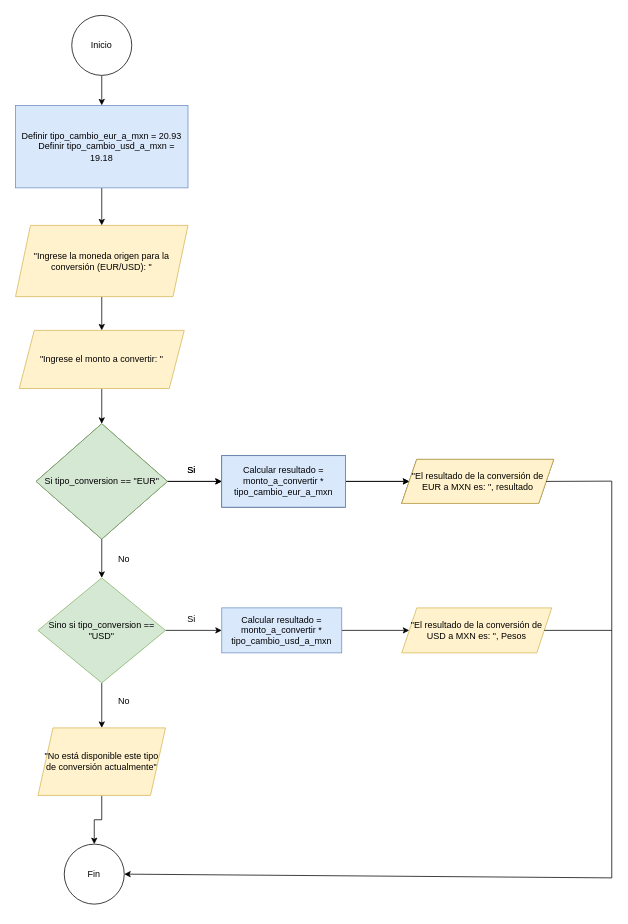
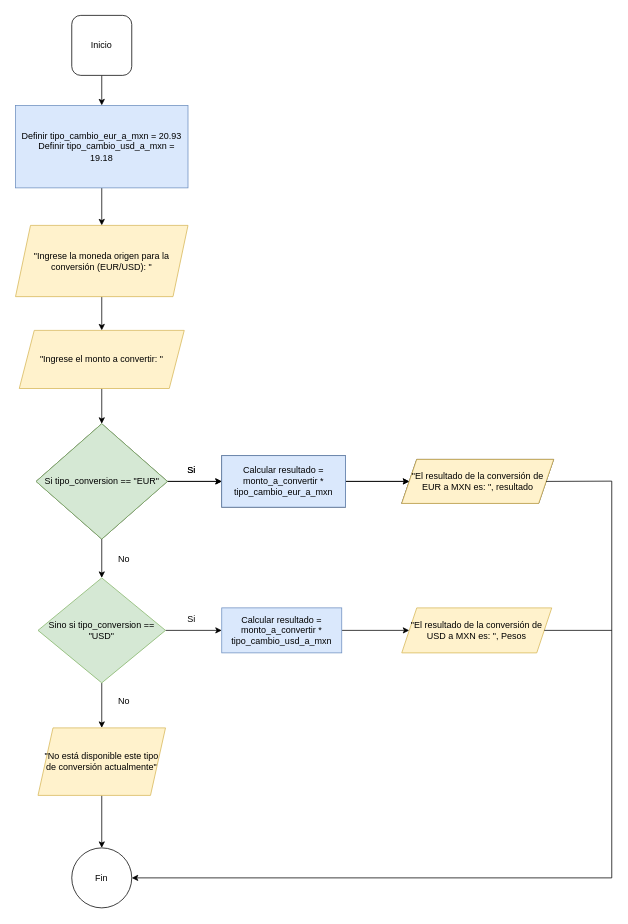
  <mxCell id="0" />
  <mxCell id="1" parent="0" />
  <mxCell id="2" value="" style="edgeStyle=orthogonalEdgeStyle;rounded=0;orthogonalLoop=1;jettySize=auto;html=1;" edge="1" parent="1" source="3" target="5"><mxGeometry relative="1" as="geometry" /></mxCell>
- <mxCell id="3" value="&lt;font style=&quot;vertical-align: inherit;&quot;&gt;&lt;font style=&quot;vertical-align: inherit;&quot;&gt;Inicio&lt;/font&gt;&lt;/font&gt;" style="ellipse;whiteSpace=wrap;html=1;aspect=fixed;" vertex="1" parent="1"><mxGeometry x="95" y="20" width="80" height="80" as="geometry" /></mxCell>
+ <mxCell id="3" value="&lt;font style=&quot;vertical-align: inherit;&quot;&gt;&lt;font style=&quot;vertical-align: inherit;&quot;&gt;Inicio&lt;/font&gt;&lt;/font&gt;" style="whiteSpace=wrap;html=1;aspect=fixed;rounded=1;" vertex="1" parent="1"><mxGeometry x="95" y="20" width="80" height="80" as="geometry" /></mxCell>
  <mxCell id="4" value="" style="edgeStyle=orthogonalEdgeStyle;rounded=0;orthogonalLoop=1;jettySize=auto;html=1;" edge="1" parent="1" source="5" target="7"><mxGeometry relative="1" as="geometry" /></mxCell>
  <mxCell id="5" value="&lt;div&gt;&lt;font style=&quot;vertical-align: inherit;&quot;&gt;&lt;font style=&quot;vertical-align: inherit;&quot;&gt;Definir tipo_cambio_eur_a_mxn = 20.93&lt;/font&gt;&lt;/font&gt;&lt;/div&gt;&lt;div&gt;&lt;font style=&quot;vertical-align: inherit;&quot;&gt;&lt;font style=&quot;vertical-align: inherit;&quot;&gt;&amp;nbsp; &amp;nbsp; Definir tipo_cambio_usd_a_mxn = 19.18&lt;/font&gt;&lt;/font&gt;&lt;/div&gt;" style="whiteSpace=wrap;html=1;fillColor=#dae8fc;strokeColor=#6c8ebf;" vertex="1" parent="1"><mxGeometry x="20" y="140" width="230" height="110" as="geometry" /></mxCell>
  <mxCell id="6" value="" style="edgeStyle=orthogonalEdgeStyle;rounded=0;orthogonalLoop=1;jettySize=auto;html=1;" edge="1" parent="1" source="7" target="9"><mxGeometry relative="1" as="geometry" /></mxCell>
  <mxCell id="7" value="&quot;Ingrese la moneda origen para la conversión (EUR/USD): &quot;" style="shape=parallelogram;perimeter=parallelogramPerimeter;whiteSpace=wrap;html=1;fixedSize=1;fillColor=#fff2cc;strokeColor=#d6b656;" vertex="1" parent="1"><mxGeometry x="20" y="300" width="230" height="95" as="geometry" /></mxCell>
  <mxCell id="8" value="" style="edgeStyle=orthogonalEdgeStyle;rounded=0;orthogonalLoop=1;jettySize=auto;html=1;" edge="1" parent="1" source="9" target="11"><mxGeometry relative="1" as="geometry" /></mxCell>
  <mxCell id="9" value="&quot;Ingrese el monto a convertir: &quot;" style="shape=parallelogram;perimeter=parallelogramPerimeter;whiteSpace=wrap;html=1;fixedSize=1;fillColor=#fff2cc;strokeColor=#d6b656;" vertex="1" parent="1"><mxGeometry x="25" y="440" width="220" height="77.5" as="geometry" /></mxCell>
  <mxCell id="10" value="" style="edgeStyle=orthogonalEdgeStyle;rounded=0;orthogonalLoop=1;jettySize=auto;html=1;" edge="1" parent="1" source="11" target="13"><mxGeometry relative="1" as="geometry" /></mxCell>
  <mxCell id="11" value="Si tipo_conversion == &quot;EUR&quot;" style="rhombus;whiteSpace=wrap;html=1;" vertex="1" parent="1"><mxGeometry x="47.5" y="564.5" width="175" height="153.75" as="geometry" /></mxCell>
  <mxCell id="12" value="" style="edgeStyle=orthogonalEdgeStyle;rounded=0;orthogonalLoop=1;jettySize=auto;html=1;" edge="1" parent="1" source="13" target="14"><mxGeometry relative="1" as="geometry" /></mxCell>
  <mxCell id="13" value="Calcular resultado = monto_a_convertir * tipo_cambio_eur_a_mxn" style="whiteSpace=wrap;html=1;" vertex="1" parent="1"><mxGeometry x="295" y="607.06" width="165" height="68.63" as="geometry" /></mxCell>
  <mxCell id="14" value="&quot;El resultado de la conversión de EUR a MXN es: &quot;, Pesos" style="shape=parallelogram;perimeter=parallelogramPerimeter;whiteSpace=wrap;html=1;fixedSize=1;" vertex="1" parent="1"><mxGeometry x="535" y="612.06" width="202.5" height="58.63" as="geometry" /></mxCell>
  <mxCell id="15" value="Si" style="text;html=1;align=center;verticalAlign=middle;whiteSpace=wrap;rounded=0;" vertex="1" parent="1"><mxGeometry x="225" y="612.06" width="60" height="30" as="geometry" /></mxCell>
  <mxCell id="16" value="" style="edgeStyle=orthogonalEdgeStyle;rounded=0;orthogonalLoop=1;jettySize=auto;html=1;" edge="1" parent="1" source="18" target="20"><mxGeometry relative="1" as="geometry" /></mxCell>
  <mxCell id="17" value="" style="edgeStyle=orthogonalEdgeStyle;rounded=0;orthogonalLoop=1;jettySize=auto;html=1;" edge="1" parent="1" source="18" target="25"><mxGeometry relative="1" as="geometry" /></mxCell>
  <mxCell id="18" value="Si tipo_conversion == &quot;EUR&quot;" style="rhombus;whiteSpace=wrap;html=1;fillColor=#d5e8d4;strokeColor=#82b366;" vertex="1" parent="1"><mxGeometry x="47.5" y="564.5" width="175" height="153.75" as="geometry" /></mxCell>
  <mxCell id="19" value="" style="edgeStyle=orthogonalEdgeStyle;rounded=0;orthogonalLoop=1;jettySize=auto;html=1;" edge="1" parent="1" source="20" target="21"><mxGeometry relative="1" as="geometry" /></mxCell>
  <mxCell id="20" value="Calcular resultado = monto_a_convertir * tipo_cambio_eur_a_mxn" style="whiteSpace=wrap;html=1;fillColor=#dae8fc;strokeColor=#6c8ebf;" vertex="1" parent="1"><mxGeometry x="295" y="607.06" width="165" height="68.63" as="geometry" /></mxCell>
  <mxCell id="21" value="&quot;El resultado de la conversión de EUR a MXN es: &quot;, resultado" style="shape=parallelogram;perimeter=parallelogramPerimeter;whiteSpace=wrap;html=1;fixedSize=1;fillColor=#fff2cc;strokeColor=#d6b656;" vertex="1" parent="1"><mxGeometry x="535" y="612.06" width="202.5" height="58.63" as="geometry" /></mxCell>
  <mxCell id="22" value="Si" style="text;html=1;align=center;verticalAlign=middle;whiteSpace=wrap;rounded=0;" vertex="1" parent="1"><mxGeometry x="225" y="612.06" width="60" height="30" as="geometry" /></mxCell>
  <mxCell id="23" value="" style="edgeStyle=orthogonalEdgeStyle;rounded=0;orthogonalLoop=1;jettySize=auto;html=1;" edge="1" parent="1" source="25" target="27"><mxGeometry relative="1" as="geometry" /></mxCell>
  <mxCell id="24" value="" style="edgeStyle=orthogonalEdgeStyle;rounded=0;orthogonalLoop=1;jettySize=auto;html=1;" edge="1" parent="1" source="25" target="32"><mxGeometry relative="1" as="geometry" /></mxCell>
  <mxCell id="25" value="Sino si tipo_conversion == &quot;USD&quot;" style="rhombus;whiteSpace=wrap;html=1;fillColor=#d5e8d4;strokeColor=#82b366;" vertex="1" parent="1"><mxGeometry x="50" y="770" width="170" height="140" as="geometry" /></mxCell>
  <mxCell id="26" value="" style="edgeStyle=orthogonalEdgeStyle;rounded=0;orthogonalLoop=1;jettySize=auto;html=1;" edge="1" parent="1" source="27" target="28"><mxGeometry relative="1" as="geometry" /></mxCell>
  <mxCell id="27" value="Calcular resultado = monto_a_convertir * tipo_cambio_usd_a_mxn" style="whiteSpace=wrap;html=1;fillColor=#dae8fc;strokeColor=#6c8ebf;" vertex="1" parent="1"><mxGeometry x="295" y="810" width="160" height="60" as="geometry" /></mxCell>
  <mxCell id="28" value="&quot;El resultado de la conversión de USD a MXN es: &quot;, Pesos" style="shape=parallelogram;perimeter=parallelogramPerimeter;whiteSpace=wrap;html=1;fixedSize=1;fillColor=#fff2cc;strokeColor=#d6b656;" vertex="1" parent="1"><mxGeometry x="535" y="810" width="200" height="60" as="geometry" /></mxCell>
  <mxCell id="29" value="Si" style="text;html=1;align=center;verticalAlign=middle;whiteSpace=wrap;rounded=0;" vertex="1" parent="1"><mxGeometry x="225" y="810" width="60" height="30" as="geometry" /></mxCell>
  <mxCell id="30" value="No" style="text;html=1;align=center;verticalAlign=middle;whiteSpace=wrap;rounded=0;" vertex="1" parent="1"><mxGeometry x="135" y="730" width="60" height="30" as="geometry" /></mxCell>
  <mxCell id="31" value="" style="edgeStyle=orthogonalEdgeStyle;rounded=0;orthogonalLoop=1;jettySize=auto;html=1;" edge="1" parent="1" source="32" target="34"><mxGeometry relative="1" as="geometry" /></mxCell>
  <mxCell id="32" value="&quot;No está disponible este tipo de conversión actualmente&quot;" style="shape=parallelogram;perimeter=parallelogramPerimeter;whiteSpace=wrap;html=1;fixedSize=1;fillColor=#fff2cc;strokeColor=#d6b656;" vertex="1" parent="1"><mxGeometry x="50" y="970" width="170" height="90" as="geometry" /></mxCell>
  <mxCell id="33" value="No" style="text;html=1;align=center;verticalAlign=middle;whiteSpace=wrap;rounded=0;" vertex="1" parent="1"><mxGeometry x="135" y="920" width="60" height="30" as="geometry" /></mxCell>
- <mxCell id="34" value="Fin" style="ellipse;whiteSpace=wrap;html=1;" vertex="1" parent="1"><mxGeometry x="85" y="1125" width="80" height="80" as="geometry" /></mxCell>
+ <mxCell id="34" value="Fin" style="ellipse;whiteSpace=wrap;html=1;" vertex="1" parent="1"><mxGeometry x="95" y="1130" width="80" height="80" as="geometry" /></mxCell>
  <mxCell id="35" value="" style="endArrow=classic;html=1;rounded=0;exitX=1;exitY=0.5;exitDx=0;exitDy=0;entryX=1;entryY=0.5;entryDx=0;entryDy=0;" edge="1" parent="1" source="21" target="34"><mxGeometry width="50" height="50" relative="1" as="geometry"><mxPoint x="315" y="800" as="sourcePoint" /><mxPoint x="815" y="1200" as="targetPoint" /><Array as="points"><mxPoint x="815" y="641" /><mxPoint x="815" y="1170" /></Array></mxGeometry></mxCell>
  <mxCell id="36" value="" style="endArrow=none;html=1;rounded=0;" edge="1" parent="1"><mxGeometry width="50" height="50" relative="1" as="geometry"><mxPoint x="725" y="840" as="sourcePoint" /><mxPoint x="815" y="840" as="targetPoint" /></mxGeometry></mxCell>
